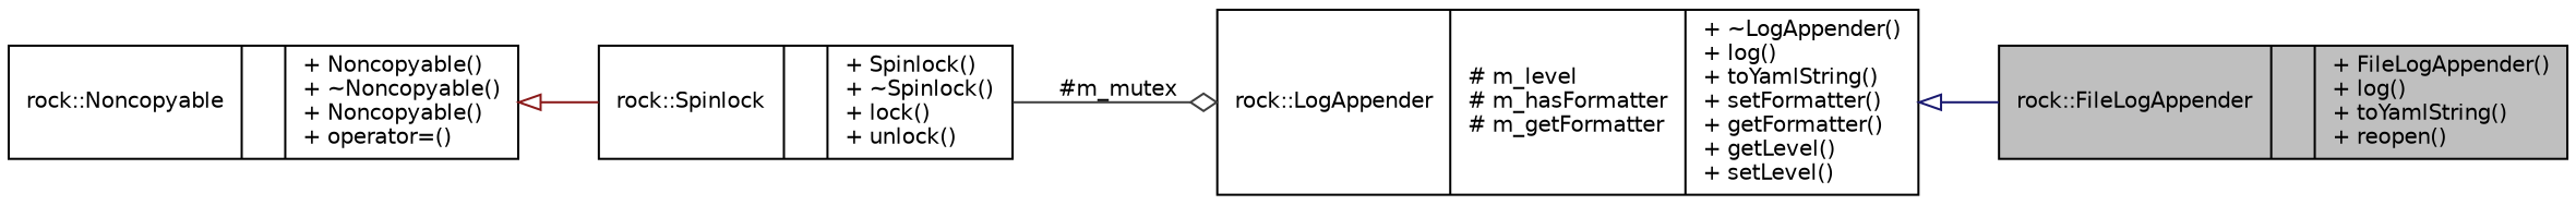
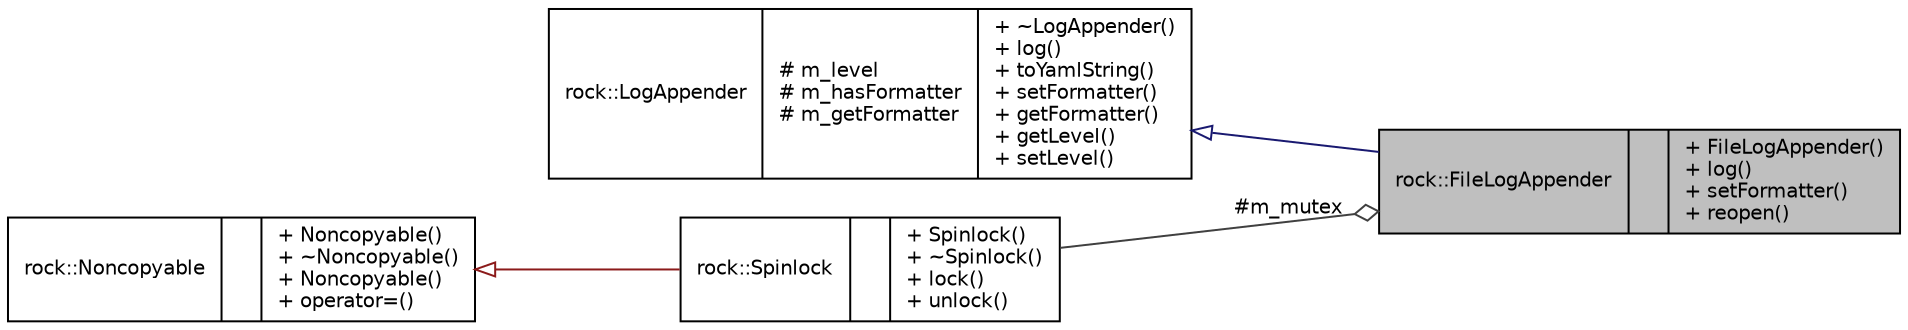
  digraph {
    rankdir=LR
    node [color=black fillcolor=white fontname=Helvetica fontsize=10 shape=record style=filled]
    edge [arrowtail=onormal dir=back fontname=Helvetica fontsize=10 labelfontname=Helvetica labelfontsize=10 style=solid]
-   n1 [fillcolor=grey75 fontcolor=black height=0.2 label="{rock::FileLogAppender\n||+ FileLogAppender()\l+ log()\l+ toYamlString()\l+ reopen()\l}" width=0.4]
+   n1 [fillcolor=grey75 fontcolor=black height=0.2 label="{rock::FileLogAppender\n||+ FileLogAppender()\l+ log()\l+ setFormatter()\l+ reopen()\l}" width=0.4]
    n2 [height=0.2 label="{rock::LogAppender\n|# m_level\l# m_hasFormatter\l# m_getFormatter\l|+ ~LogAppender()\l+ log()\l+ toYamlString()\l+ setFormatter()\l+ getFormatter()\l+ getLevel()\l+ setLevel()\l}" width=0.4]
    n3 [height=0.2 label="{rock::Spinlock\n||+ Spinlock()\l+ ~Spinlock()\l+ lock()\l+ unlock()\l}" width=0.4]
    n4 [height=0.2 label="{rock::Noncopyable\n||+ Noncopyable()\l+ ~Noncopyable()\l+ Noncopyable()\l+ operator=()\l}" width=0.4]
    n2 -> n1 [color=midnightblue]
-   n3 -> n2 [arrowhead=odiamond color=grey25 label=" #m_mutex" arrowtail="" dir=""]
+   n3 -> n1 [arrowhead=odiamond color=grey25 label=" #m_mutex" arrowtail="" dir=""]
    n4 -> n3 [color=firebrick4]
  }
